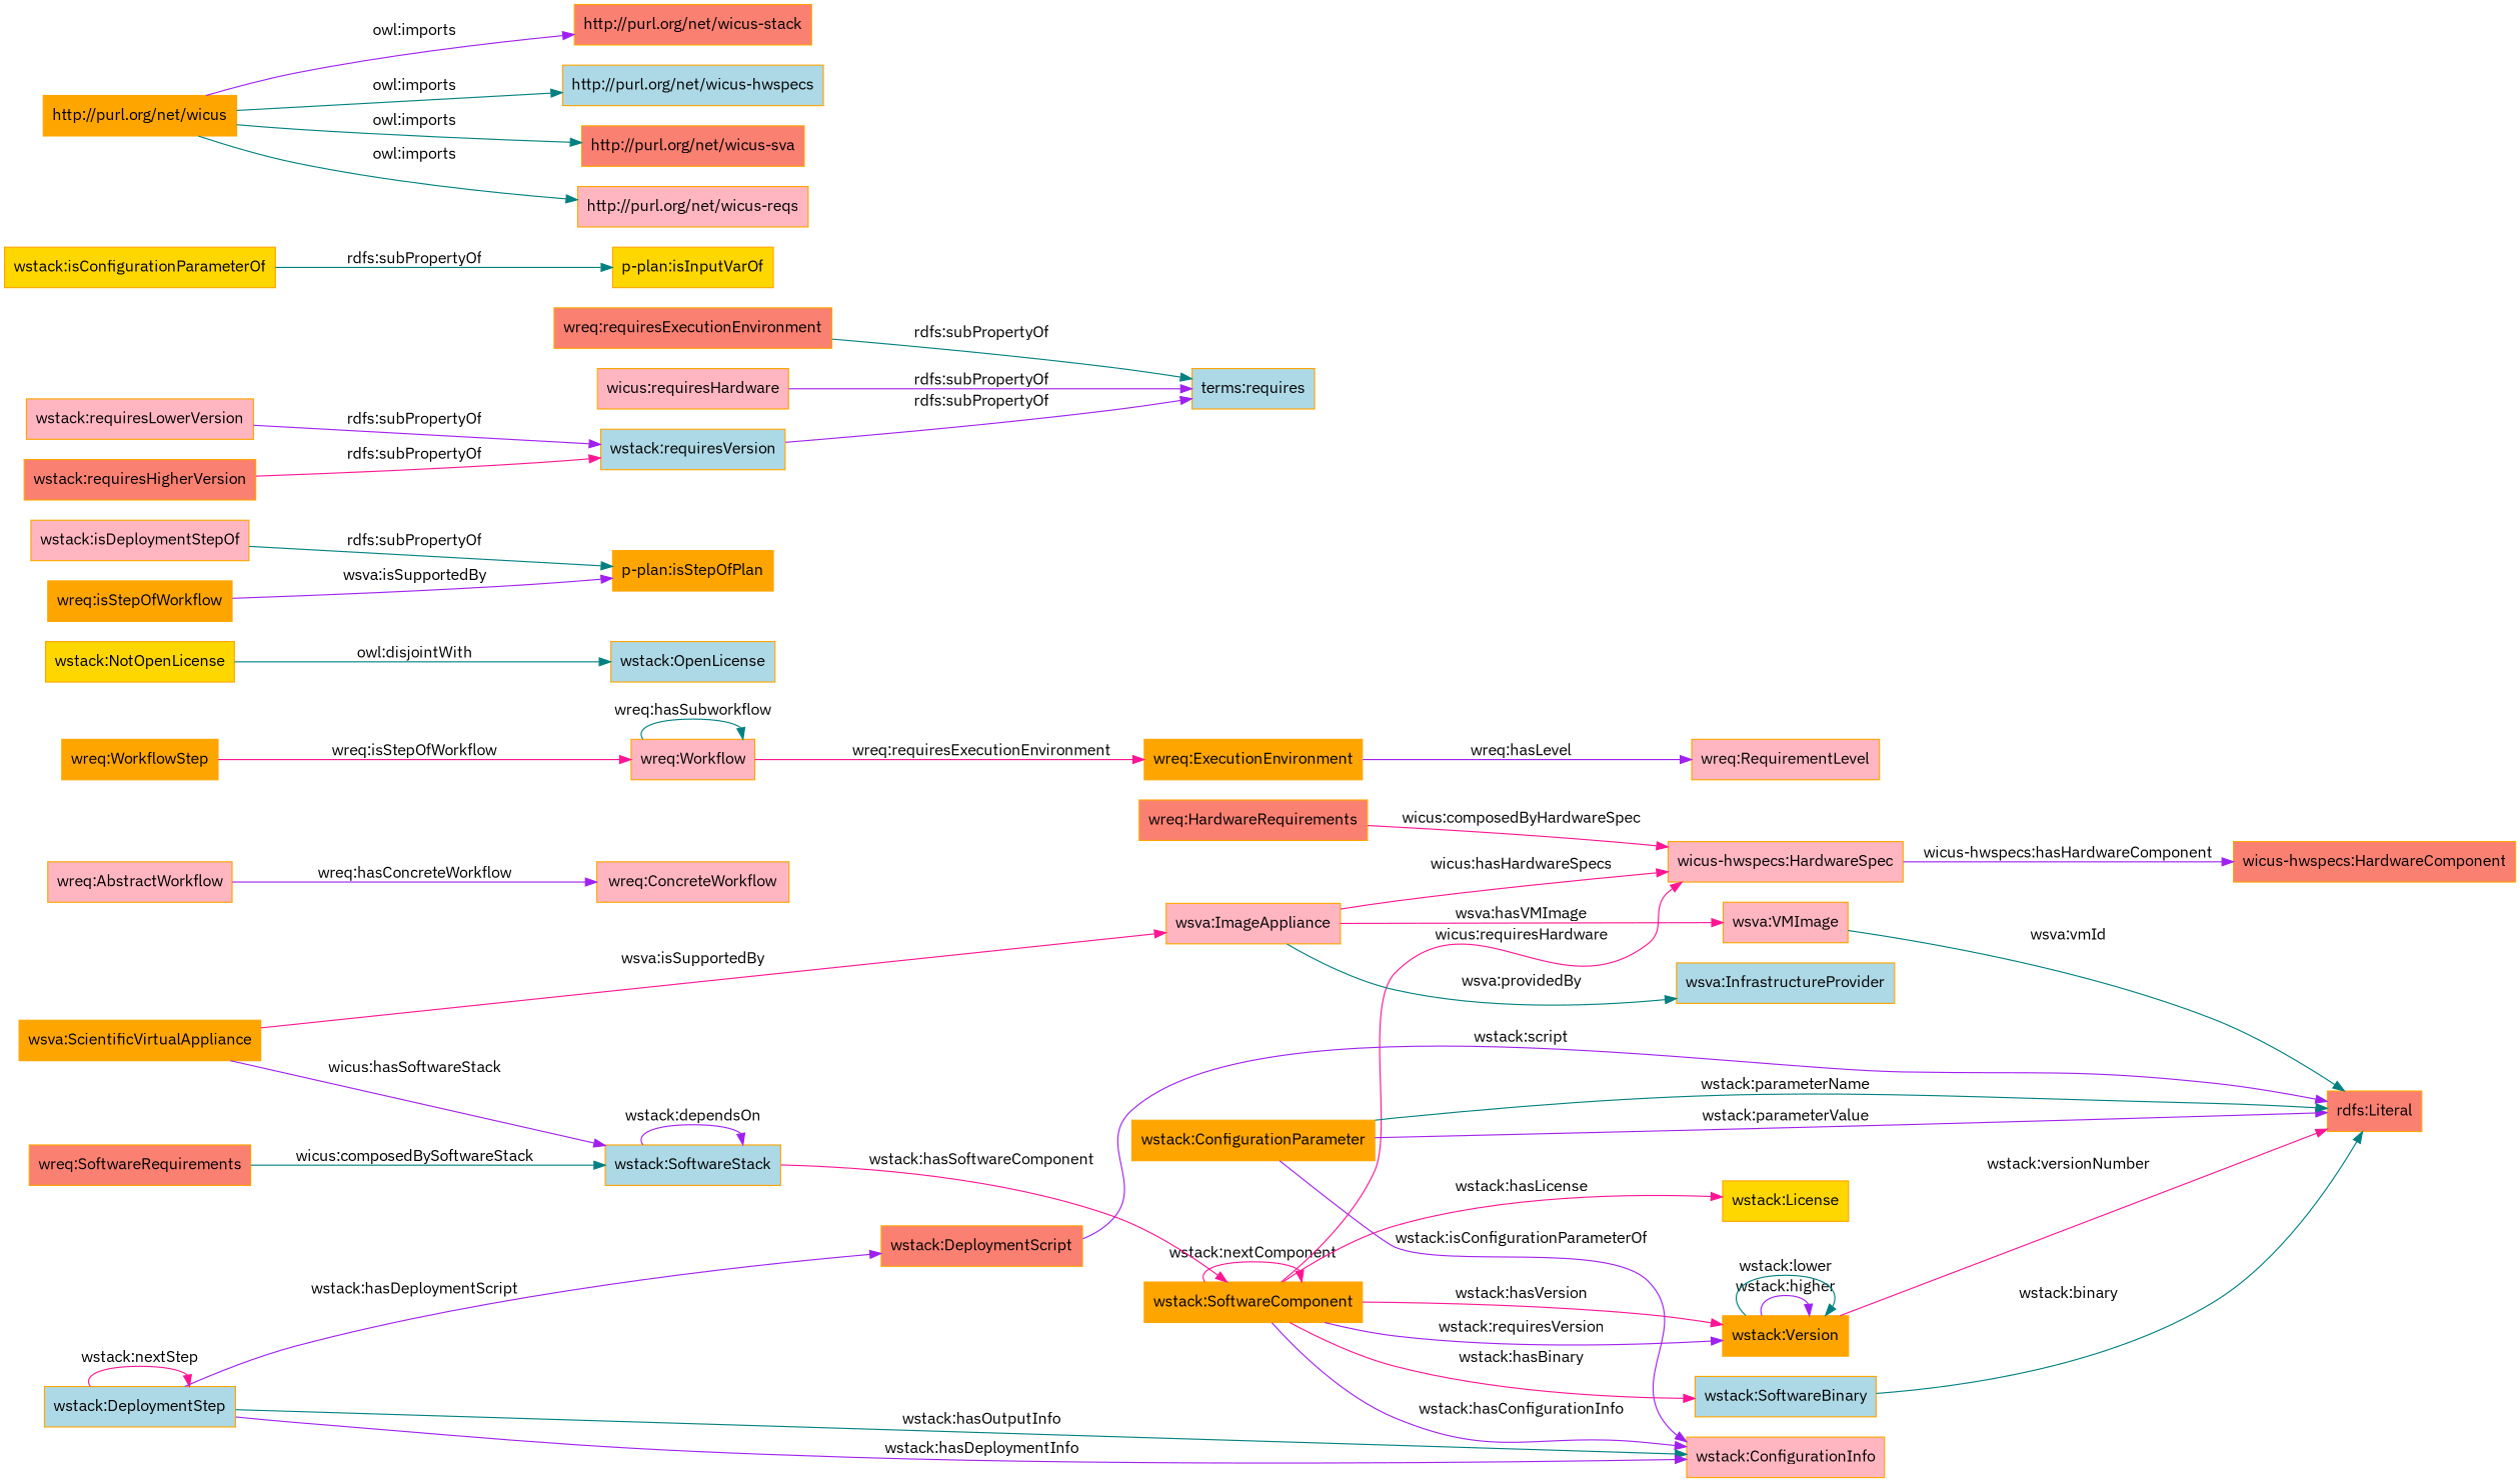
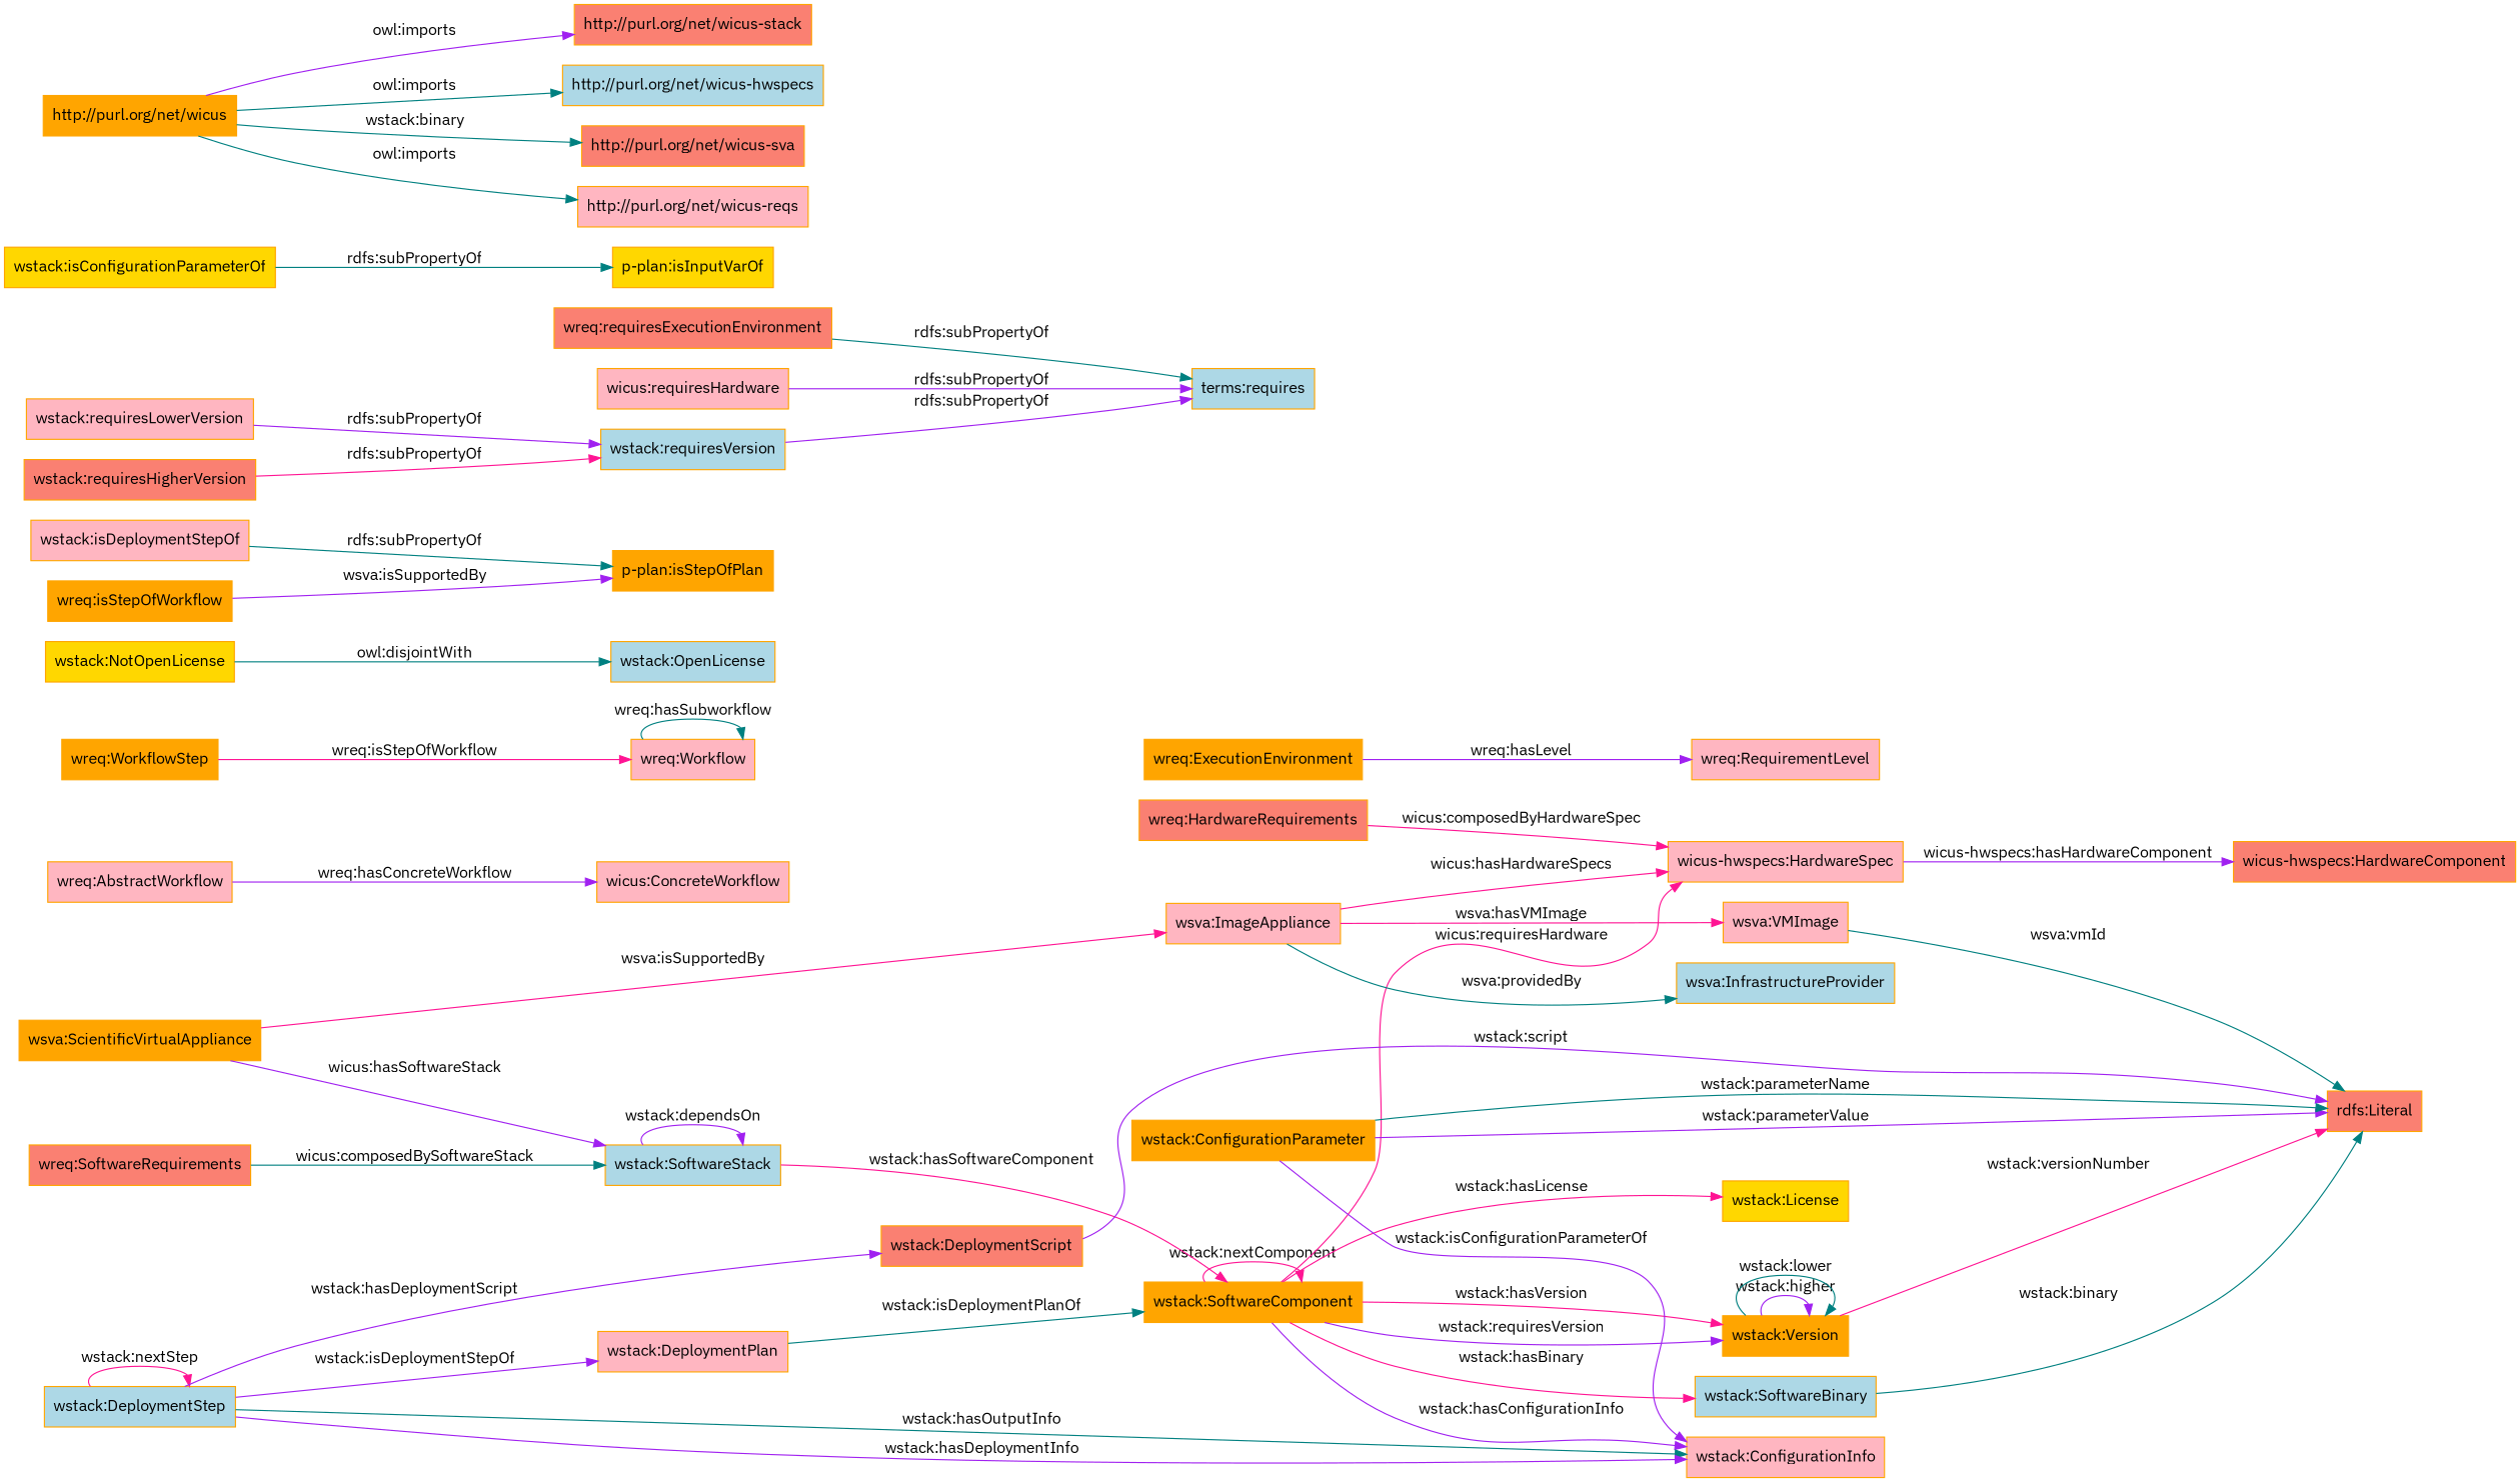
  digraph {
    fontname="IBM Plex Sans"
    rankdir=LR
    node [color=orange fillcolor=lightpink fontname="IBM Plex Sans" shape=rectangle style=filled]
    edge [color=purple fontname="IBM Plex Sans"]
    "wstack:SoftwareComponent" [fillcolor=orange]
    "wstack:ConfigurationInfo"
    "wstack:Version" [fillcolor=orange]
    "wicus-hwspecs:HardwareSpec"
    "wstack:SoftwareBinary" [fillcolor=lightblue]
    "wstack:License" [fillcolor=gold]
    "rdfs:Literal" [fillcolor=salmon]
    "wicus-hwspecs:HardwareComponent" [fillcolor=salmon]
    "wreq:SoftwareRequirements" [fillcolor=salmon]
    "wstack:SoftwareStack" [fillcolor=lightblue]
    "wstack:DeploymentStep" [fillcolor=lightblue]
    "wstack:DeploymentScript" [fillcolor=salmon]
+   "wstack:DeploymentPlan"
    "wreq:HardwareRequirements" [fillcolor=salmon]
    "wsva:ImageAppliance"
    "wsva:VMImage"
    "wsva:InfrastructureProvider" [fillcolor=lightblue]
    "wsva:ScientificVirtualAppliance" [fillcolor=orange]
    "wreq:AbstractWorkflow"
-   "wreq:ConcreteWorkflow"
+   "wreq:ConcreteWorkflow" [label="wicus:ConcreteWorkflow"]
    "wreq:WorkflowStep" [fillcolor=orange]
    "wreq:Workflow"
    "wreq:ExecutionEnvironment" [fillcolor=orange]
    "wreq:RequirementLevel"
    "wstack:ConfigurationParameter" [fillcolor=orange]
    "wstack:NotOpenLicense" [fillcolor=gold]
    "wstack:OpenLicense" [fillcolor=lightblue]
    "p-plan:isStepOfPlan" [fillcolor=orange]
    "wstack:isDeploymentStepOf"
    "wstack:requiresVersion" [fillcolor=lightblue]
    "wstack:requiresLowerVersion"
    "terms:requires" [fillcolor=lightblue]
    "wreq:requiresExecutionEnvironment" [fillcolor=salmon]
    "wstack:requiresHigherVersion" [fillcolor=salmon]
    "wstack:isConfigurationParameterOf" [fillcolor=gold]
    "p-plan:isInputVarOf" [fillcolor=gold]
    "wicus:requiresHardware"
    "wreq:isStepOfWorkflow" [fillcolor=orange]
    "http://purl.org/net/wicus" [fillcolor=orange]
    "http://purl.org/net/wicus-stack" [fillcolor=salmon]
    "http://purl.org/net/wicus-hwspecs" [fillcolor=lightblue]
    "http://purl.org/net/wicus-sva" [fillcolor=salmon]
    "http://purl.org/net/wicus-reqs"
    "wstack:SoftwareComponent" -> "wstack:SoftwareComponent" [color=deeppink label="wstack:nextComponent"]
    "wstack:SoftwareComponent" -> "wstack:ConfigurationInfo" [label="wstack:hasConfigurationInfo"]
    "wstack:SoftwareComponent" -> "wstack:Version" [color=deeppink label="wstack:hasVersion"]
    "wstack:SoftwareComponent" -> "wstack:Version" [label="wstack:requiresVersion"]
    "wstack:SoftwareComponent" -> "wicus-hwspecs:HardwareSpec" [color=deeppink label="wicus:requiresHardware"]
    "wstack:SoftwareComponent" -> "wstack:SoftwareBinary" [color=deeppink label="wstack:hasBinary"]
    "wstack:SoftwareComponent" -> "wstack:License" [color=deeppink label="wstack:hasLicense"]
    "wstack:Version" -> "wstack:Version" [label="wstack:higher"]
    "wstack:Version" -> "wstack:Version" [color=teal label="wstack:lower"]
    "wstack:Version" -> "rdfs:Literal" [color=deeppink label="wstack:versionNumber"]
    "wicus-hwspecs:HardwareSpec" -> "wicus-hwspecs:HardwareComponent" [label="wicus-hwspecs:hasHardwareComponent"]
    "wstack:SoftwareBinary" -> "rdfs:Literal" [color=teal label="wstack:binary"]
    "wreq:SoftwareRequirements" -> "wstack:SoftwareStack" [color=teal label="wicus:composedBySoftwareStack"]
    "wstack:SoftwareStack" -> "wstack:SoftwareComponent" [color=deeppink label="wstack:hasSoftwareComponent"]
    "wstack:SoftwareStack" -> "wstack:SoftwareStack" [label="wstack:dependsOn"]
    "wstack:DeploymentStep" -> "wstack:ConfigurationInfo" [color=teal label="wstack:hasOutputInfo"]
    "wstack:DeploymentStep" -> "wstack:ConfigurationInfo" [label="wstack:hasDeploymentInfo"]
    "wstack:DeploymentStep" -> "wstack:DeploymentStep" [color=deeppink label="wstack:nextStep"]
    "wstack:DeploymentStep" -> "wstack:DeploymentScript" [label="wstack:hasDeploymentScript"]
+   "wstack:DeploymentStep" -> "wstack:DeploymentPlan" [label="wstack:isDeploymentStepOf"]
    "wstack:DeploymentScript" -> "rdfs:Literal" [label="wstack:script"]
+   "wstack:DeploymentPlan" -> "wstack:SoftwareComponent" [color=teal label="wstack:isDeploymentPlanOf"]
    "wreq:HardwareRequirements" -> "wicus-hwspecs:HardwareSpec" [color=deeppink label="wicus:composedByHardwareSpec"]
    "wsva:ImageAppliance" -> "wicus-hwspecs:HardwareSpec" [color=deeppink label="wicus:hasHardwareSpecs"]
    "wsva:ImageAppliance" -> "wsva:VMImage" [color=deeppink label="wsva:hasVMImage"]
    "wsva:ImageAppliance" -> "wsva:InfrastructureProvider" [color=teal label="wsva:providedBy"]
    "wsva:VMImage" -> "rdfs:Literal" [color=teal label="wsva:vmId"]
    "wsva:ScientificVirtualAppliance" -> "wstack:SoftwareStack" [label="wicus:hasSoftwareStack"]
    "wsva:ScientificVirtualAppliance" -> "wsva:ImageAppliance" [color=deeppink label="wsva:isSupportedBy"]
    "wreq:AbstractWorkflow" -> "wreq:ConcreteWorkflow" [label="wreq:hasConcreteWorkflow"]
    "wreq:WorkflowStep" -> "wreq:Workflow" [color=deeppink label="wreq:isStepOfWorkflow"]
    "wreq:Workflow" -> "wreq:Workflow" [color=teal label="wreq:hasSubworkflow"]
-   "wreq:Workflow" -> "wreq:ExecutionEnvironment" [color=deeppink label="wreq:requiresExecutionEnvironment"]
    "wreq:ExecutionEnvironment" -> "wreq:RequirementLevel" [label="wreq:hasLevel"]
    "wstack:ConfigurationParameter" -> "wstack:ConfigurationInfo" [label="wstack:isConfigurationParameterOf"]
    "wstack:ConfigurationParameter" -> "rdfs:Literal" [label="wstack:parameterValue"]
    "wstack:ConfigurationParameter" -> "rdfs:Literal" [color=teal label="wstack:parameterName"]
    "wstack:NotOpenLicense" -> "wstack:OpenLicense" [color=teal label="owl:disjointWith"]
    "wstack:isDeploymentStepOf" -> "p-plan:isStepOfPlan" [color=teal label="rdfs:subPropertyOf"]
    "wstack:requiresVersion" -> "terms:requires" [label="rdfs:subPropertyOf"]
    "wstack:requiresLowerVersion" -> "wstack:requiresVersion" [label="rdfs:subPropertyOf"]
    "wreq:requiresExecutionEnvironment" -> "terms:requires" [color=teal label="rdfs:subPropertyOf"]
    "wstack:requiresHigherVersion" -> "wstack:requiresVersion" [color=deeppink label="rdfs:subPropertyOf"]
    "wstack:isConfigurationParameterOf" -> "p-plan:isInputVarOf" [color=teal label="rdfs:subPropertyOf"]
    "wicus:requiresHardware" -> "terms:requires" [label="rdfs:subPropertyOf"]
    "wreq:isStepOfWorkflow" -> "p-plan:isStepOfPlan" [label="wsva:isSupportedBy"]
    "http://purl.org/net/wicus" -> "http://purl.org/net/wicus-stack" [label="owl:imports"]
    "http://purl.org/net/wicus" -> "http://purl.org/net/wicus-hwspecs" [color=teal label="owl:imports"]
-   "http://purl.org/net/wicus" -> "http://purl.org/net/wicus-sva" [color=teal label="owl:imports"]
+   "http://purl.org/net/wicus" -> "http://purl.org/net/wicus-sva" [color=teal label="wstack:binary"]
    "http://purl.org/net/wicus" -> "http://purl.org/net/wicus-reqs" [color=teal label="owl:imports"]
  }
